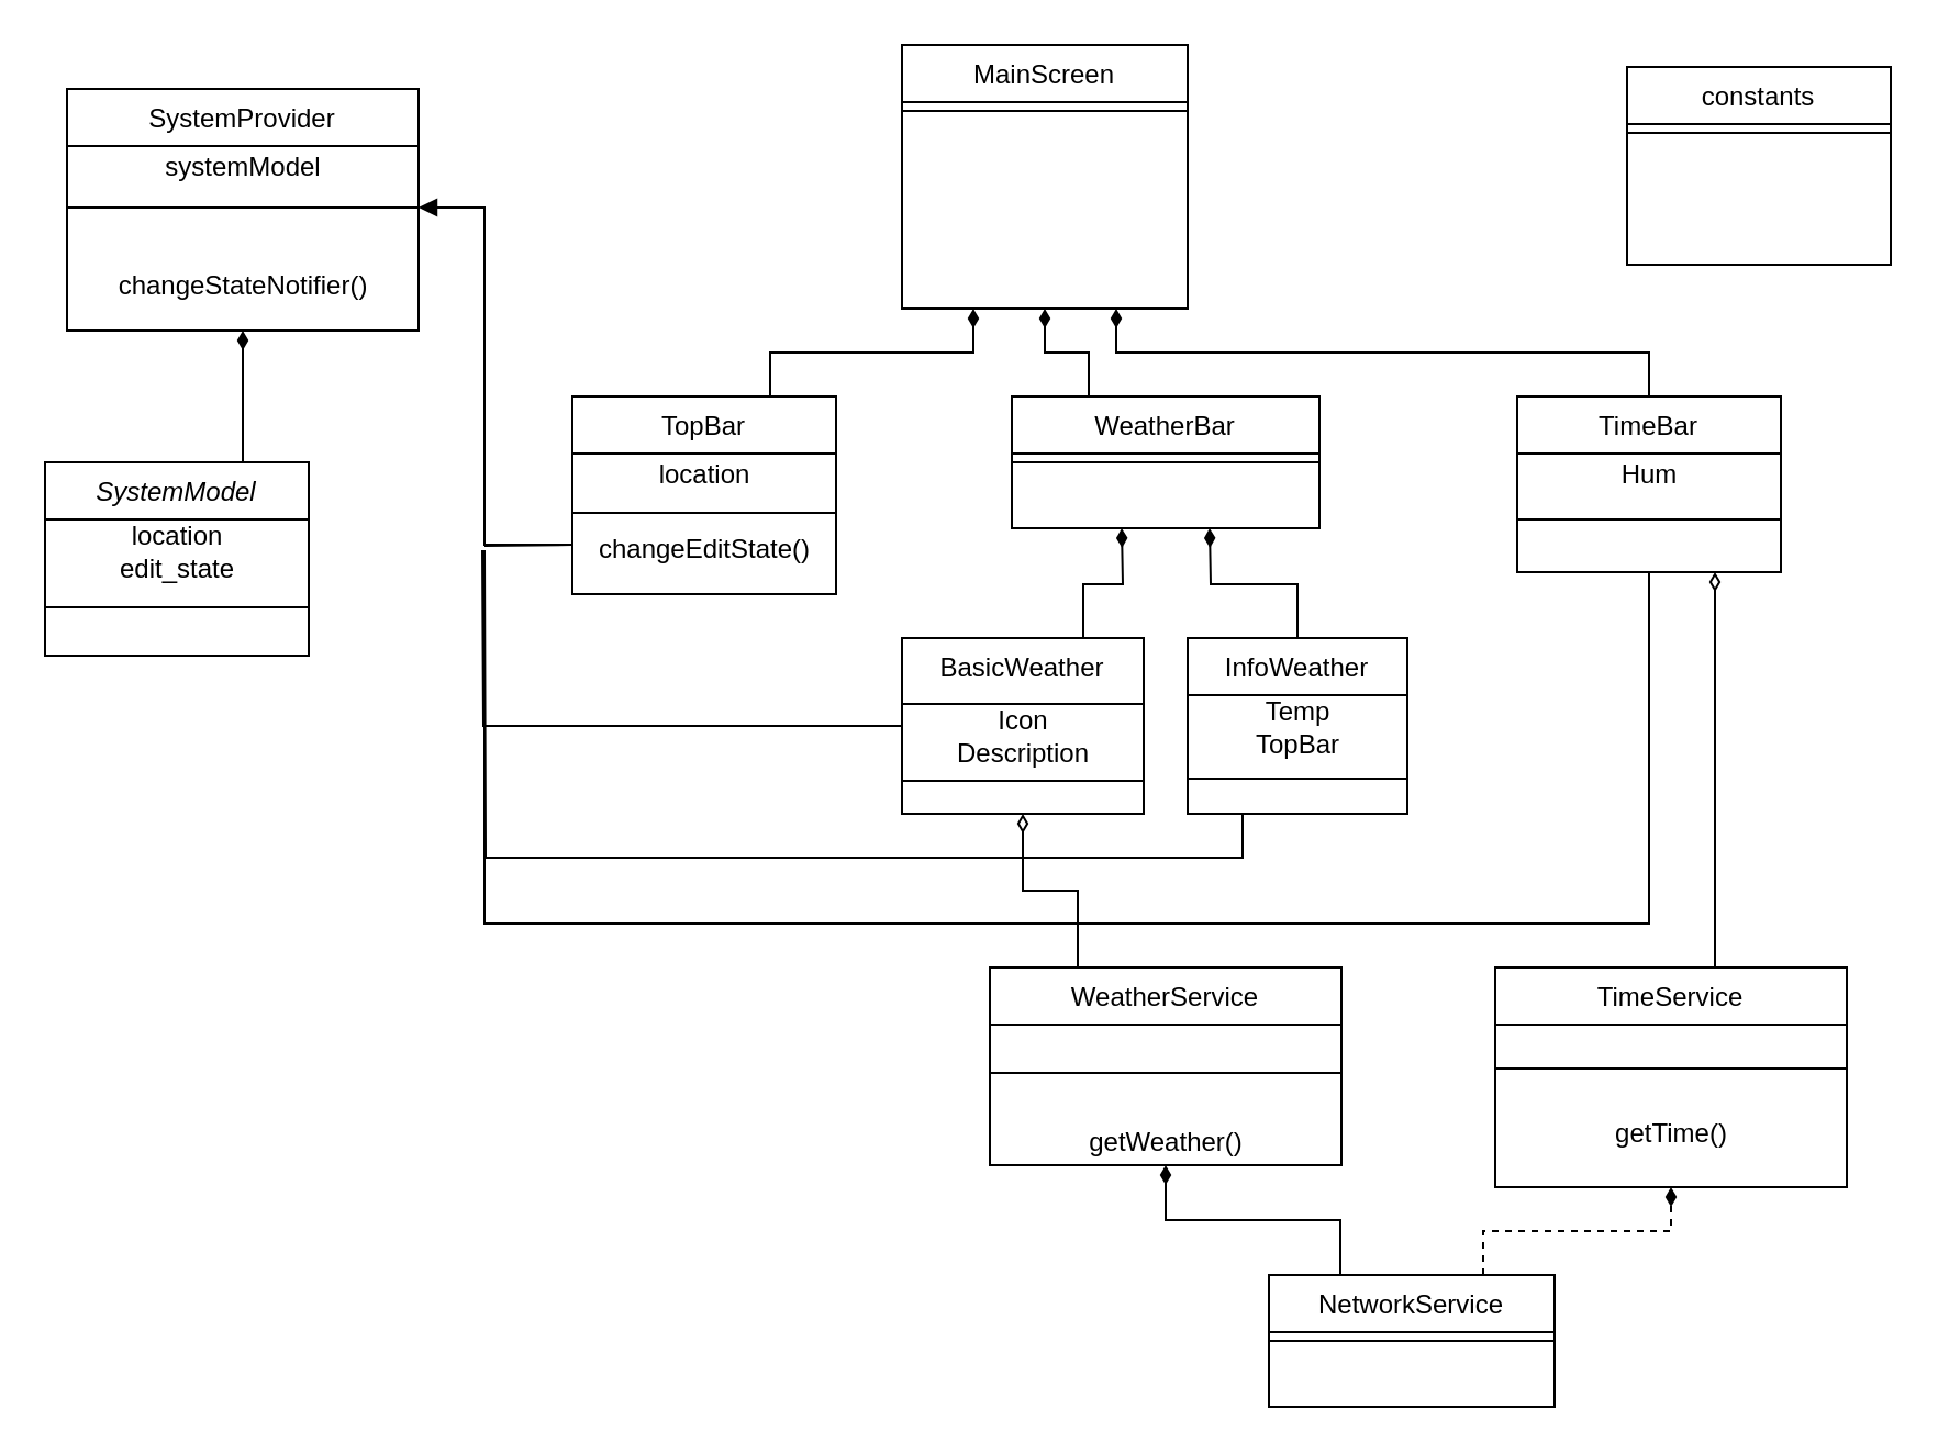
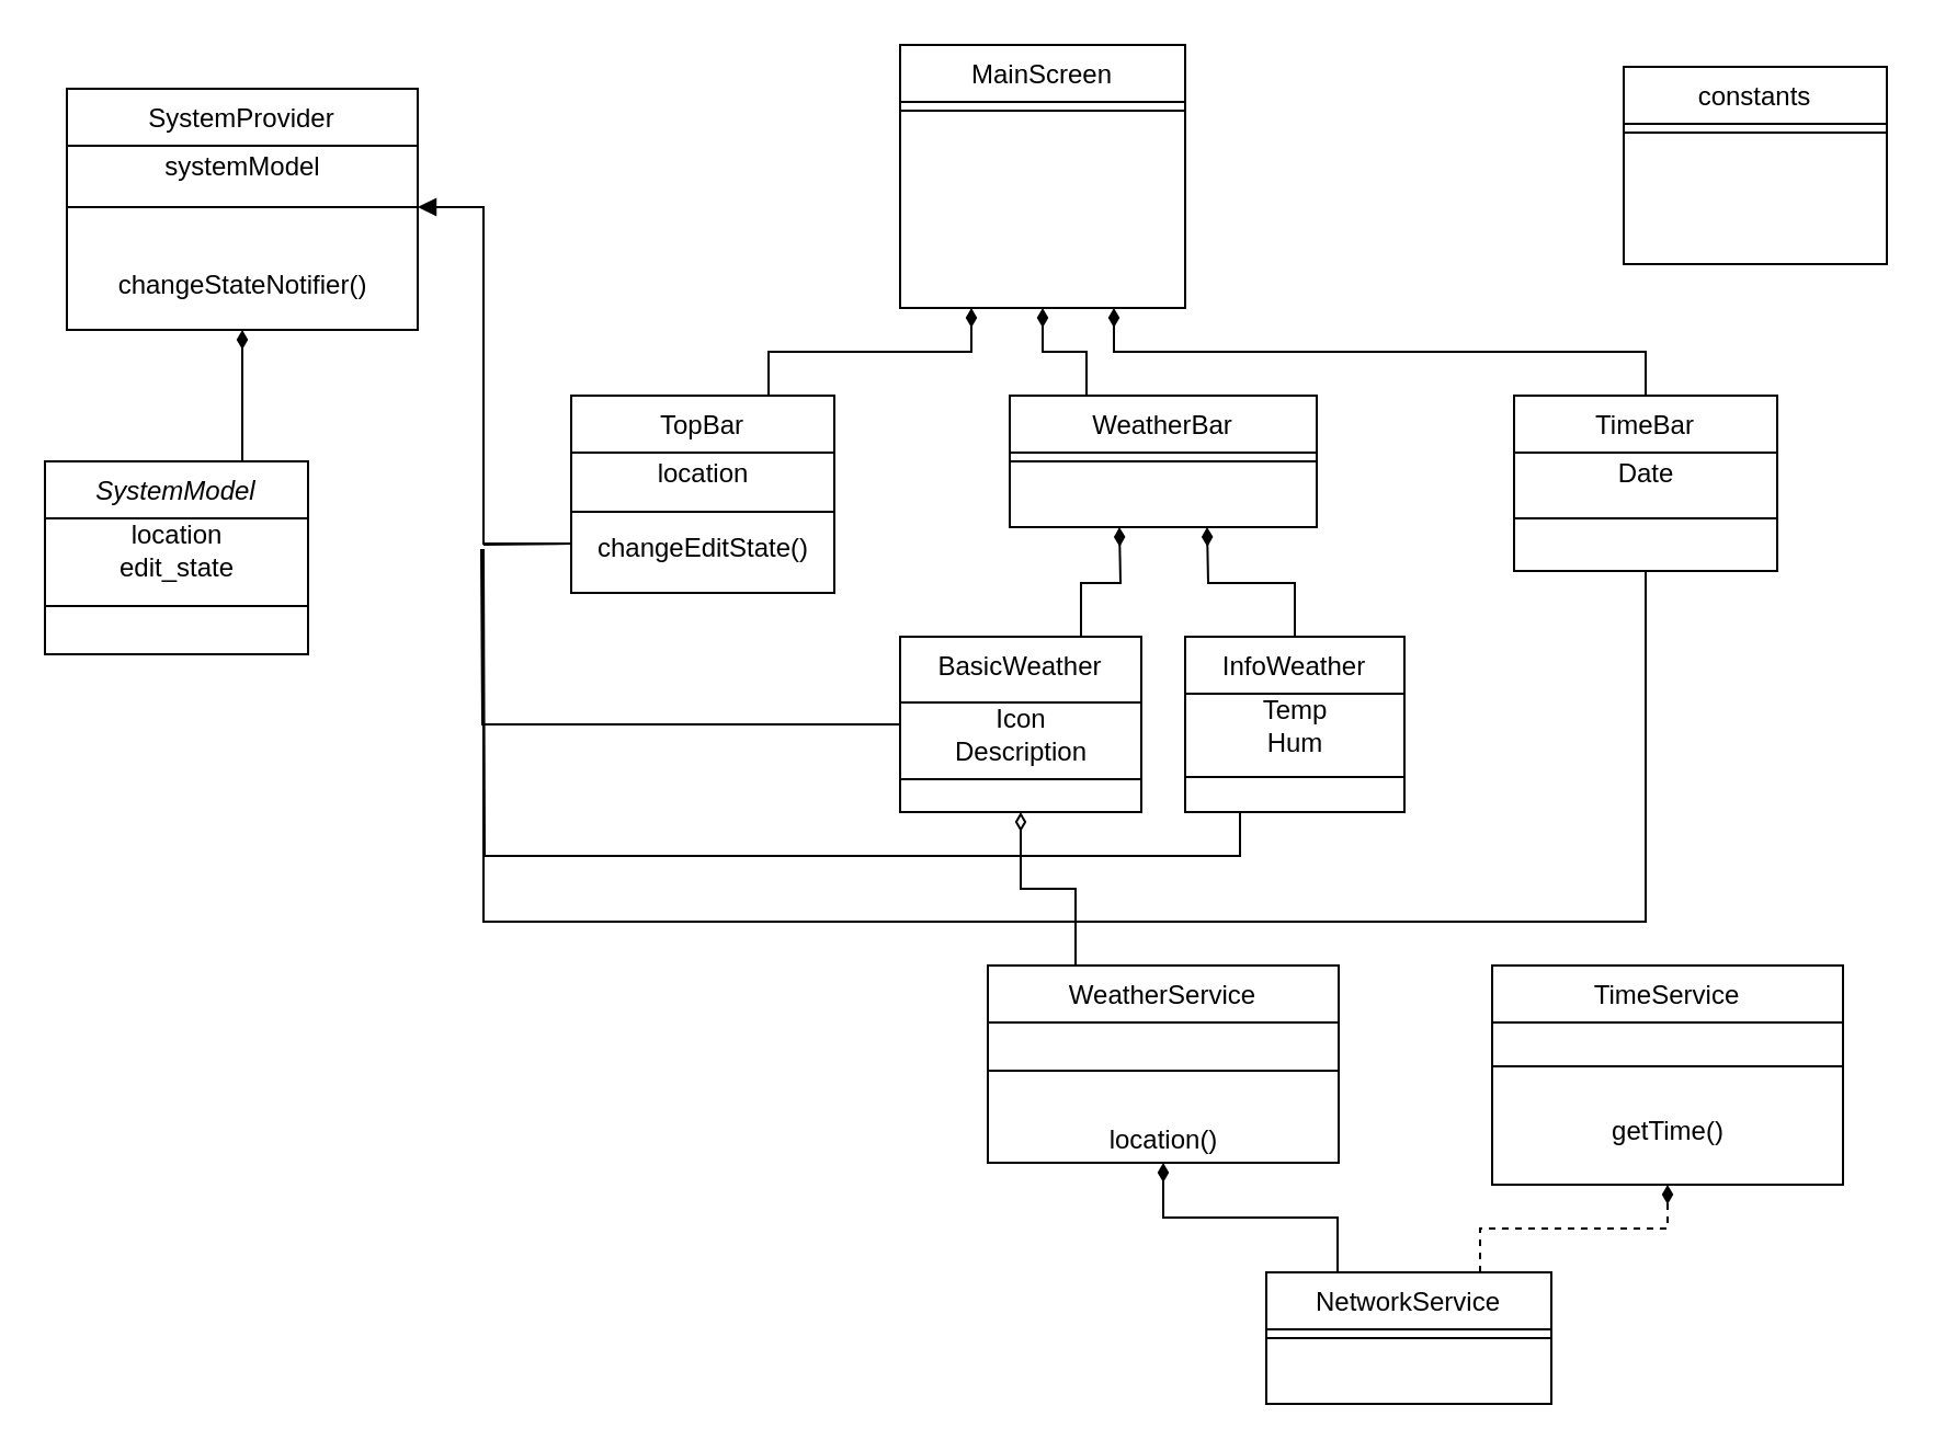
  <mxCell id="0" />
  <mxCell id="1" parent="0" />
  <mxCell id="2" style="edgeStyle=orthogonalEdgeStyle;rounded=0;orthogonalLoop=1;jettySize=auto;html=1;exitX=0.75;exitY=0;exitDx=0;exitDy=0;entryX=0.5;entryY=1;entryDx=0;entryDy=0;startArrow=none;startFill=0;endArrow=diamondThin;endFill=1;strokeColor=default;" edge="1" parent="1" source="3" target="6"><mxGeometry relative="1" as="geometry" /></mxCell>
  <mxCell id="3" value="SystemModel" style="swimlane;fontStyle=2;align=center;verticalAlign=top;childLayout=stackLayout;horizontal=1;startSize=26;horizontalStack=0;resizeParent=1;resizeLast=0;collapsible=1;marginBottom=0;rounded=0;shadow=0;strokeWidth=1;" parent="1" vertex="1"><mxGeometry x="20" y="210" width="120" height="88" as="geometry"><mxRectangle x="230" y="140" width="160" height="26" as="alternateBounds" /></mxGeometry></mxCell>
  <mxCell id="4" value="location&lt;br&gt;edit_state" style="text;html=1;align=center;verticalAlign=middle;resizable=0;points=[];autosize=1;strokeColor=none;fillColor=none;" vertex="1" parent="3"><mxGeometry y="26" width="120" height="30" as="geometry" /></mxCell>
  <mxCell id="5" value="" style="line;html=1;strokeWidth=1;align=left;verticalAlign=middle;spacingTop=-1;spacingLeft=3;spacingRight=3;rotatable=0;labelPosition=right;points=[];portConstraint=eastwest;" parent="3" vertex="1"><mxGeometry y="56" width="120" height="20" as="geometry" /></mxCell>
  <mxCell id="6" value="SystemProvider" style="swimlane;fontStyle=0;align=center;verticalAlign=top;childLayout=stackLayout;horizontal=1;startSize=26;horizontalStack=0;resizeParent=1;resizeLast=0;collapsible=1;marginBottom=0;rounded=0;shadow=0;strokeWidth=1;" parent="1" vertex="1"><mxGeometry x="30" y="40" width="160" height="110" as="geometry"><mxRectangle x="550" y="140" width="160" height="26" as="alternateBounds" /></mxGeometry></mxCell>
  <mxCell id="7" value="systemModel" style="text;html=1;align=center;verticalAlign=middle;resizable=0;points=[];autosize=1;strokeColor=none;fillColor=none;" vertex="1" parent="6"><mxGeometry y="26" width="160" height="20" as="geometry" /></mxCell>
  <mxCell id="8" value="" style="line;html=1;strokeWidth=1;align=left;verticalAlign=middle;spacingTop=-1;spacingLeft=3;spacingRight=3;rotatable=0;labelPosition=right;points=[];portConstraint=eastwest;" parent="6" vertex="1"><mxGeometry y="46" width="160" height="16" as="geometry" /></mxCell>
  <mxCell id="9" value="MainScreen&#10;" style="swimlane;fontStyle=0;align=center;verticalAlign=top;childLayout=stackLayout;horizontal=1;startSize=26;horizontalStack=0;resizeParent=1;resizeLast=0;collapsible=1;marginBottom=0;rounded=0;shadow=0;strokeWidth=1;" vertex="1" parent="1"><mxGeometry x="410" y="20" width="130" height="120" as="geometry"><mxRectangle x="550" y="140" width="160" height="26" as="alternateBounds" /></mxGeometry></mxCell>
  <mxCell id="10" value="" style="line;html=1;strokeWidth=1;align=left;verticalAlign=middle;spacingTop=-1;spacingLeft=3;spacingRight=3;rotatable=0;labelPosition=right;points=[];portConstraint=eastwest;" vertex="1" parent="9"><mxGeometry y="26" width="130" height="8" as="geometry" /></mxCell>
  <mxCell id="11" style="edgeStyle=orthogonalEdgeStyle;rounded=0;orthogonalLoop=1;jettySize=auto;html=1;exitX=0.5;exitY=0;exitDx=0;exitDy=0;startArrow=none;startFill=0;endArrow=diamondThin;endFill=1;strokeColor=default;entryX=0.75;entryY=1;entryDx=0;entryDy=0;" edge="1" parent="1" source="13" target="9"><mxGeometry relative="1" as="geometry"><mxPoint x="550" y="140" as="targetPoint" /></mxGeometry></mxCell>
  <mxCell id="12" style="edgeStyle=orthogonalEdgeStyle;rounded=0;orthogonalLoop=1;jettySize=auto;html=1;exitX=0.5;exitY=1;exitDx=0;exitDy=0;startArrow=none;startFill=0;endArrow=none;endFill=0;strokeColor=default;" edge="1" parent="1" source="13"><mxGeometry relative="1" as="geometry"><mxPoint x="220" y="250" as="targetPoint" /><Array as="points"><mxPoint x="750" y="420" /><mxPoint x="220" y="420" /></Array></mxGeometry></mxCell>
  <mxCell id="13" value="TimeBar" style="swimlane;fontStyle=0;align=center;verticalAlign=top;childLayout=stackLayout;horizontal=1;startSize=26;horizontalStack=0;resizeParent=1;resizeLast=0;collapsible=1;marginBottom=0;rounded=0;shadow=0;strokeWidth=1;" vertex="1" parent="1"><mxGeometry x="690" y="180" width="120" height="80" as="geometry"><mxRectangle x="550" y="140" width="160" height="26" as="alternateBounds" /></mxGeometry></mxCell>
- <mxCell id="14" value="Hum" style="text;html=1;align=center;verticalAlign=middle;resizable=0;points=[];autosize=1;strokeColor=none;fillColor=none;" vertex="1" parent="13"><mxGeometry y="26" width="120" height="20" as="geometry" /></mxCell>
+ <mxCell id="14" value="Date" style="text;html=1;align=center;verticalAlign=middle;resizable=0;points=[];autosize=1;strokeColor=none;fillColor=none;" vertex="1" parent="13"><mxGeometry y="26" width="120" height="20" as="geometry" /></mxCell>
  <mxCell id="15" value="" style="line;html=1;strokeWidth=1;align=left;verticalAlign=middle;spacingTop=-1;spacingLeft=3;spacingRight=3;rotatable=0;labelPosition=right;points=[];portConstraint=eastwest;" vertex="1" parent="13"><mxGeometry y="46" width="120" height="20" as="geometry" /></mxCell>
  <mxCell id="16" style="edgeStyle=orthogonalEdgeStyle;rounded=0;orthogonalLoop=1;jettySize=auto;html=1;exitX=0.25;exitY=0;exitDx=0;exitDy=0;entryX=0.5;entryY=1;entryDx=0;entryDy=0;startArrow=none;startFill=0;endArrow=diamondThin;endFill=1;strokeColor=default;" edge="1" parent="1" source="17" target="9"><mxGeometry relative="1" as="geometry" /></mxCell>
  <mxCell id="17" value="WeatherBar" style="swimlane;fontStyle=0;align=center;verticalAlign=top;childLayout=stackLayout;horizontal=1;startSize=26;horizontalStack=0;resizeParent=1;resizeLast=0;collapsible=1;marginBottom=0;rounded=0;shadow=0;strokeWidth=1;" vertex="1" parent="1"><mxGeometry x="460" y="180" width="140" height="60" as="geometry"><mxRectangle x="550" y="140" width="160" height="26" as="alternateBounds" /></mxGeometry></mxCell>
  <mxCell id="18" value="" style="line;html=1;strokeWidth=1;align=left;verticalAlign=middle;spacingTop=-1;spacingLeft=3;spacingRight=3;rotatable=0;labelPosition=right;points=[];portConstraint=eastwest;" vertex="1" parent="17"><mxGeometry y="26" width="140" height="8" as="geometry" /></mxCell>
  <mxCell id="19" style="edgeStyle=orthogonalEdgeStyle;rounded=0;orthogonalLoop=1;jettySize=auto;html=1;exitX=0;exitY=0.75;exitDx=0;exitDy=0;startArrow=none;startFill=0;endArrow=block;endFill=1;strokeColor=default;" edge="1" parent="1" source="20" target="8"><mxGeometry relative="1" as="geometry"><Array as="points"><mxPoint x="220" y="248" /><mxPoint x="220" y="94" /></Array></mxGeometry></mxCell>
  <mxCell id="20" value="TopBar" style="swimlane;fontStyle=0;align=center;verticalAlign=top;childLayout=stackLayout;horizontal=1;startSize=26;horizontalStack=0;resizeParent=1;resizeLast=0;collapsible=1;marginBottom=0;rounded=0;shadow=0;strokeWidth=1;" vertex="1" parent="1"><mxGeometry x="260" y="180" width="120" height="90" as="geometry"><mxRectangle x="550" y="140" width="160" height="26" as="alternateBounds" /></mxGeometry></mxCell>
  <mxCell id="21" value="location" style="text;html=1;align=center;verticalAlign=middle;resizable=0;points=[];autosize=1;strokeColor=none;fillColor=none;" vertex="1" parent="20"><mxGeometry y="26" width="120" height="20" as="geometry" /></mxCell>
  <mxCell id="22" value="" style="line;html=1;strokeWidth=1;align=left;verticalAlign=middle;spacingTop=-1;spacingLeft=3;spacingRight=3;rotatable=0;labelPosition=right;points=[];portConstraint=eastwest;" vertex="1" parent="20"><mxGeometry y="46" width="120" height="14" as="geometry" /></mxCell>
  <mxCell id="23" value="changeEditState()" style="text;html=1;align=center;verticalAlign=middle;resizable=0;points=[];autosize=1;strokeColor=none;fillColor=none;" vertex="1" parent="20"><mxGeometry y="60" width="120" height="20" as="geometry" /></mxCell>
  <mxCell id="24" style="edgeStyle=orthogonalEdgeStyle;rounded=0;orthogonalLoop=1;jettySize=auto;html=1;exitX=0.75;exitY=0;exitDx=0;exitDy=0;startArrow=none;startFill=0;endArrow=diamondThin;endFill=1;strokeColor=default;" edge="1" parent="1" source="26"><mxGeometry relative="1" as="geometry"><mxPoint x="510" y="240" as="targetPoint" /></mxGeometry></mxCell>
  <mxCell id="25" style="edgeStyle=orthogonalEdgeStyle;rounded=0;orthogonalLoop=1;jettySize=auto;html=1;exitX=0;exitY=0.5;exitDx=0;exitDy=0;startArrow=none;startFill=0;endArrow=none;endFill=0;strokeColor=default;" edge="1" parent="1" source="26"><mxGeometry relative="1" as="geometry"><mxPoint x="219" y="250" as="targetPoint" /></mxGeometry></mxCell>
  <mxCell id="26" value="BasicWeather" style="swimlane;fontStyle=0;align=center;verticalAlign=top;childLayout=stackLayout;horizontal=1;startSize=30;horizontalStack=0;resizeParent=1;resizeLast=0;collapsible=1;marginBottom=0;rounded=0;shadow=0;strokeWidth=1;" vertex="1" parent="1"><mxGeometry x="410" y="290" width="110" height="80" as="geometry"><mxRectangle x="550" y="140" width="160" height="26" as="alternateBounds" /></mxGeometry></mxCell>
  <mxCell id="27" value="Icon&lt;br&gt;Description" style="text;html=1;align=center;verticalAlign=middle;resizable=0;points=[];autosize=1;strokeColor=none;fillColor=none;" vertex="1" parent="26"><mxGeometry y="30" width="110" height="30" as="geometry" /></mxCell>
  <mxCell id="28" value="" style="line;html=1;strokeWidth=1;align=left;verticalAlign=middle;spacingTop=-1;spacingLeft=3;spacingRight=3;rotatable=0;labelPosition=right;points=[];portConstraint=eastwest;" vertex="1" parent="26"><mxGeometry y="60" width="110" height="10" as="geometry" /></mxCell>
  <mxCell id="29" style="edgeStyle=orthogonalEdgeStyle;rounded=0;orthogonalLoop=1;jettySize=auto;html=1;exitX=0.5;exitY=0;exitDx=0;exitDy=0;startArrow=none;startFill=0;endArrow=diamondThin;endFill=1;strokeColor=default;" edge="1" parent="1" source="31"><mxGeometry relative="1" as="geometry"><mxPoint x="550" y="240" as="targetPoint" /></mxGeometry></mxCell>
  <mxCell id="30" style="edgeStyle=orthogonalEdgeStyle;rounded=0;orthogonalLoop=1;jettySize=auto;html=1;exitX=0.25;exitY=1;exitDx=0;exitDy=0;startArrow=none;startFill=0;endArrow=none;endFill=0;strokeColor=default;" edge="1" parent="1" source="31"><mxGeometry relative="1" as="geometry"><mxPoint x="220" y="250" as="targetPoint" /></mxGeometry></mxCell>
  <mxCell id="31" value="InfoWeather" style="swimlane;fontStyle=0;align=center;verticalAlign=top;childLayout=stackLayout;horizontal=1;startSize=26;horizontalStack=0;resizeParent=1;resizeLast=0;collapsible=1;marginBottom=0;rounded=0;shadow=0;strokeWidth=1;" vertex="1" parent="1"><mxGeometry x="540" y="290" width="100" height="80" as="geometry"><mxRectangle x="550" y="140" width="160" height="26" as="alternateBounds" /></mxGeometry></mxCell>
- <mxCell id="32" value="Temp&lt;br&gt;TopBar" style="text;html=1;align=center;verticalAlign=middle;resizable=0;points=[];autosize=1;strokeColor=none;fillColor=none;" vertex="1" parent="31"><mxGeometry y="26" width="100" height="30" as="geometry" /></mxCell>
+ <mxCell id="32" value="Temp&lt;br&gt;Hum" style="text;html=1;align=center;verticalAlign=middle;resizable=0;points=[];autosize=1;strokeColor=none;fillColor=none;" vertex="1" parent="31"><mxGeometry y="26" width="100" height="30" as="geometry" /></mxCell>
  <mxCell id="33" value="" style="line;html=1;strokeWidth=1;align=left;verticalAlign=middle;spacingTop=-1;spacingLeft=3;spacingRight=3;rotatable=0;labelPosition=right;points=[];portConstraint=eastwest;" vertex="1" parent="31"><mxGeometry y="56" width="100" height="16" as="geometry" /></mxCell>
  <mxCell id="34" style="edgeStyle=orthogonalEdgeStyle;rounded=0;orthogonalLoop=1;jettySize=auto;html=1;exitX=0.25;exitY=0;exitDx=0;exitDy=0;entryX=0.5;entryY=1;entryDx=0;entryDy=0;startArrow=none;startFill=0;endArrow=diamondThin;endFill=0;strokeColor=default;" edge="1" parent="1" source="35" target="26"><mxGeometry relative="1" as="geometry" /></mxCell>
  <mxCell id="35" value="WeatherService" style="swimlane;fontStyle=0;align=center;verticalAlign=top;childLayout=stackLayout;horizontal=1;startSize=26;horizontalStack=0;resizeParent=1;resizeLast=0;collapsible=1;marginBottom=0;rounded=0;shadow=0;strokeWidth=1;" vertex="1" parent="1"><mxGeometry x="450" y="440" width="160" height="90" as="geometry"><mxRectangle x="550" y="140" width="160" height="26" as="alternateBounds" /></mxGeometry></mxCell>
  <mxCell id="36" value="" style="line;html=1;strokeWidth=1;align=left;verticalAlign=middle;spacingTop=-1;spacingLeft=3;spacingRight=3;rotatable=0;labelPosition=right;points=[];portConstraint=eastwest;" vertex="1" parent="35"><mxGeometry y="26" width="160" height="44" as="geometry" /></mxCell>
- <mxCell id="37" value="getWeather()" style="text;html=1;align=center;verticalAlign=middle;resizable=0;points=[];autosize=1;strokeColor=none;fillColor=none;" vertex="1" parent="35"><mxGeometry y="70" width="160" height="20" as="geometry" /></mxCell>
- <mxCell id="38" style="edgeStyle=orthogonalEdgeStyle;rounded=0;orthogonalLoop=1;jettySize=auto;html=1;exitX=0.75;exitY=0;exitDx=0;exitDy=0;entryX=0.75;entryY=1;entryDx=0;entryDy=0;startArrow=none;startFill=0;endArrow=diamondThin;endFill=0;strokeColor=default;" edge="1" parent="1" source="39" target="13"><mxGeometry relative="1" as="geometry"><Array as="points"><mxPoint x="780" y="440" /></Array></mxGeometry></mxCell>
+ <mxCell id="37" value="location()" style="text;html=1;align=center;verticalAlign=middle;resizable=0;points=[];autosize=1;strokeColor=none;fillColor=none;" vertex="1" parent="35"><mxGeometry y="70" width="160" height="20" as="geometry" /></mxCell>
  <mxCell id="39" value="TimeService" style="swimlane;fontStyle=0;align=center;verticalAlign=top;childLayout=stackLayout;horizontal=1;startSize=26;horizontalStack=0;resizeParent=1;resizeLast=0;collapsible=1;marginBottom=0;rounded=0;shadow=0;strokeWidth=1;" vertex="1" parent="1"><mxGeometry x="680" y="440" width="160" height="100" as="geometry"><mxRectangle x="550" y="140" width="160" height="26" as="alternateBounds" /></mxGeometry></mxCell>
  <mxCell id="40" value="" style="line;html=1;strokeWidth=1;align=left;verticalAlign=middle;spacingTop=-1;spacingLeft=3;spacingRight=3;rotatable=0;labelPosition=right;points=[];portConstraint=eastwest;" vertex="1" parent="39"><mxGeometry y="26" width="160" height="40" as="geometry" /></mxCell>
  <mxCell id="41" value="getTime()" style="text;html=1;align=center;verticalAlign=middle;resizable=0;points=[];autosize=1;strokeColor=none;fillColor=none;" vertex="1" parent="39"><mxGeometry y="66" width="160" height="20" as="geometry" /></mxCell>
  <mxCell id="42" style="edgeStyle=orthogonalEdgeStyle;rounded=0;orthogonalLoop=1;jettySize=auto;html=1;exitX=0.75;exitY=0;exitDx=0;exitDy=0;entryX=0.5;entryY=1;entryDx=0;entryDy=0;startArrow=none;startFill=0;endArrow=diamondThin;endFill=1;strokeColor=default;dashed=1;" edge="1" parent="1" source="44" target="39"><mxGeometry relative="1" as="geometry" /></mxCell>
  <mxCell id="43" style="edgeStyle=orthogonalEdgeStyle;rounded=0;orthogonalLoop=1;jettySize=auto;html=1;exitX=0.25;exitY=0;exitDx=0;exitDy=0;startArrow=none;startFill=0;endArrow=diamondThin;endFill=1;strokeColor=default;" edge="1" parent="1" source="44" target="37"><mxGeometry relative="1" as="geometry" /></mxCell>
  <mxCell id="44" value="NetworkService" style="swimlane;fontStyle=0;align=center;verticalAlign=top;childLayout=stackLayout;horizontal=1;startSize=26;horizontalStack=0;resizeParent=1;resizeLast=0;collapsible=1;marginBottom=0;rounded=0;shadow=0;strokeWidth=1;" vertex="1" parent="1"><mxGeometry x="577" y="580" width="130" height="60" as="geometry"><mxRectangle x="550" y="140" width="160" height="26" as="alternateBounds" /></mxGeometry></mxCell>
  <mxCell id="45" value="" style="line;html=1;strokeWidth=1;align=left;verticalAlign=middle;spacingTop=-1;spacingLeft=3;spacingRight=3;rotatable=0;labelPosition=right;points=[];portConstraint=eastwest;" vertex="1" parent="44"><mxGeometry y="26" width="130" height="8" as="geometry" /></mxCell>
  <mxCell id="46" value="constants" style="swimlane;fontStyle=0;align=center;verticalAlign=top;childLayout=stackLayout;horizontal=1;startSize=26;horizontalStack=0;resizeParent=1;resizeLast=0;collapsible=1;marginBottom=0;rounded=0;shadow=0;strokeWidth=1;" vertex="1" parent="1"><mxGeometry x="740" y="30" width="120" height="90" as="geometry"><mxRectangle x="550" y="140" width="160" height="26" as="alternateBounds" /></mxGeometry></mxCell>
  <mxCell id="47" value="" style="line;html=1;strokeWidth=1;align=left;verticalAlign=middle;spacingTop=-1;spacingLeft=3;spacingRight=3;rotatable=0;labelPosition=right;points=[];portConstraint=eastwest;" vertex="1" parent="46"><mxGeometry y="26" width="120" height="8" as="geometry" /></mxCell>
  <mxCell id="48" value="" style="endArrow=diamondThin;startArrow=none;html=1;rounded=0;entryX=0.25;entryY=1;entryDx=0;entryDy=0;exitX=0.75;exitY=0;exitDx=0;exitDy=0;strokeColor=default;edgeStyle=orthogonalEdgeStyle;startFill=0;endFill=1;" edge="1" parent="1" source="20" target="9"><mxGeometry width="50" height="50" relative="1" as="geometry"><mxPoint x="600" y="340" as="sourcePoint" /><mxPoint x="650" y="290" as="targetPoint" /></mxGeometry></mxCell>
  <mxCell id="49" value="changeStateNotifier()" style="text;html=1;align=center;verticalAlign=middle;resizable=0;points=[];autosize=1;strokeColor=none;fillColor=none;" vertex="1" parent="1"><mxGeometry x="45" y="120" width="130" height="20" as="geometry" /></mxCell>
  <mxCell id="50" value="" style="endArrow=none;html=1;rounded=0;strokeColor=default;endFill=0;entryX=-0.003;entryY=0.376;entryDx=0;entryDy=0;entryPerimeter=0;" edge="1" parent="1" target="23"><mxGeometry width="50" height="50" relative="1" as="geometry"><mxPoint x="220" y="248" as="sourcePoint" /><mxPoint x="470" y="270" as="targetPoint" /></mxGeometry></mxCell>
